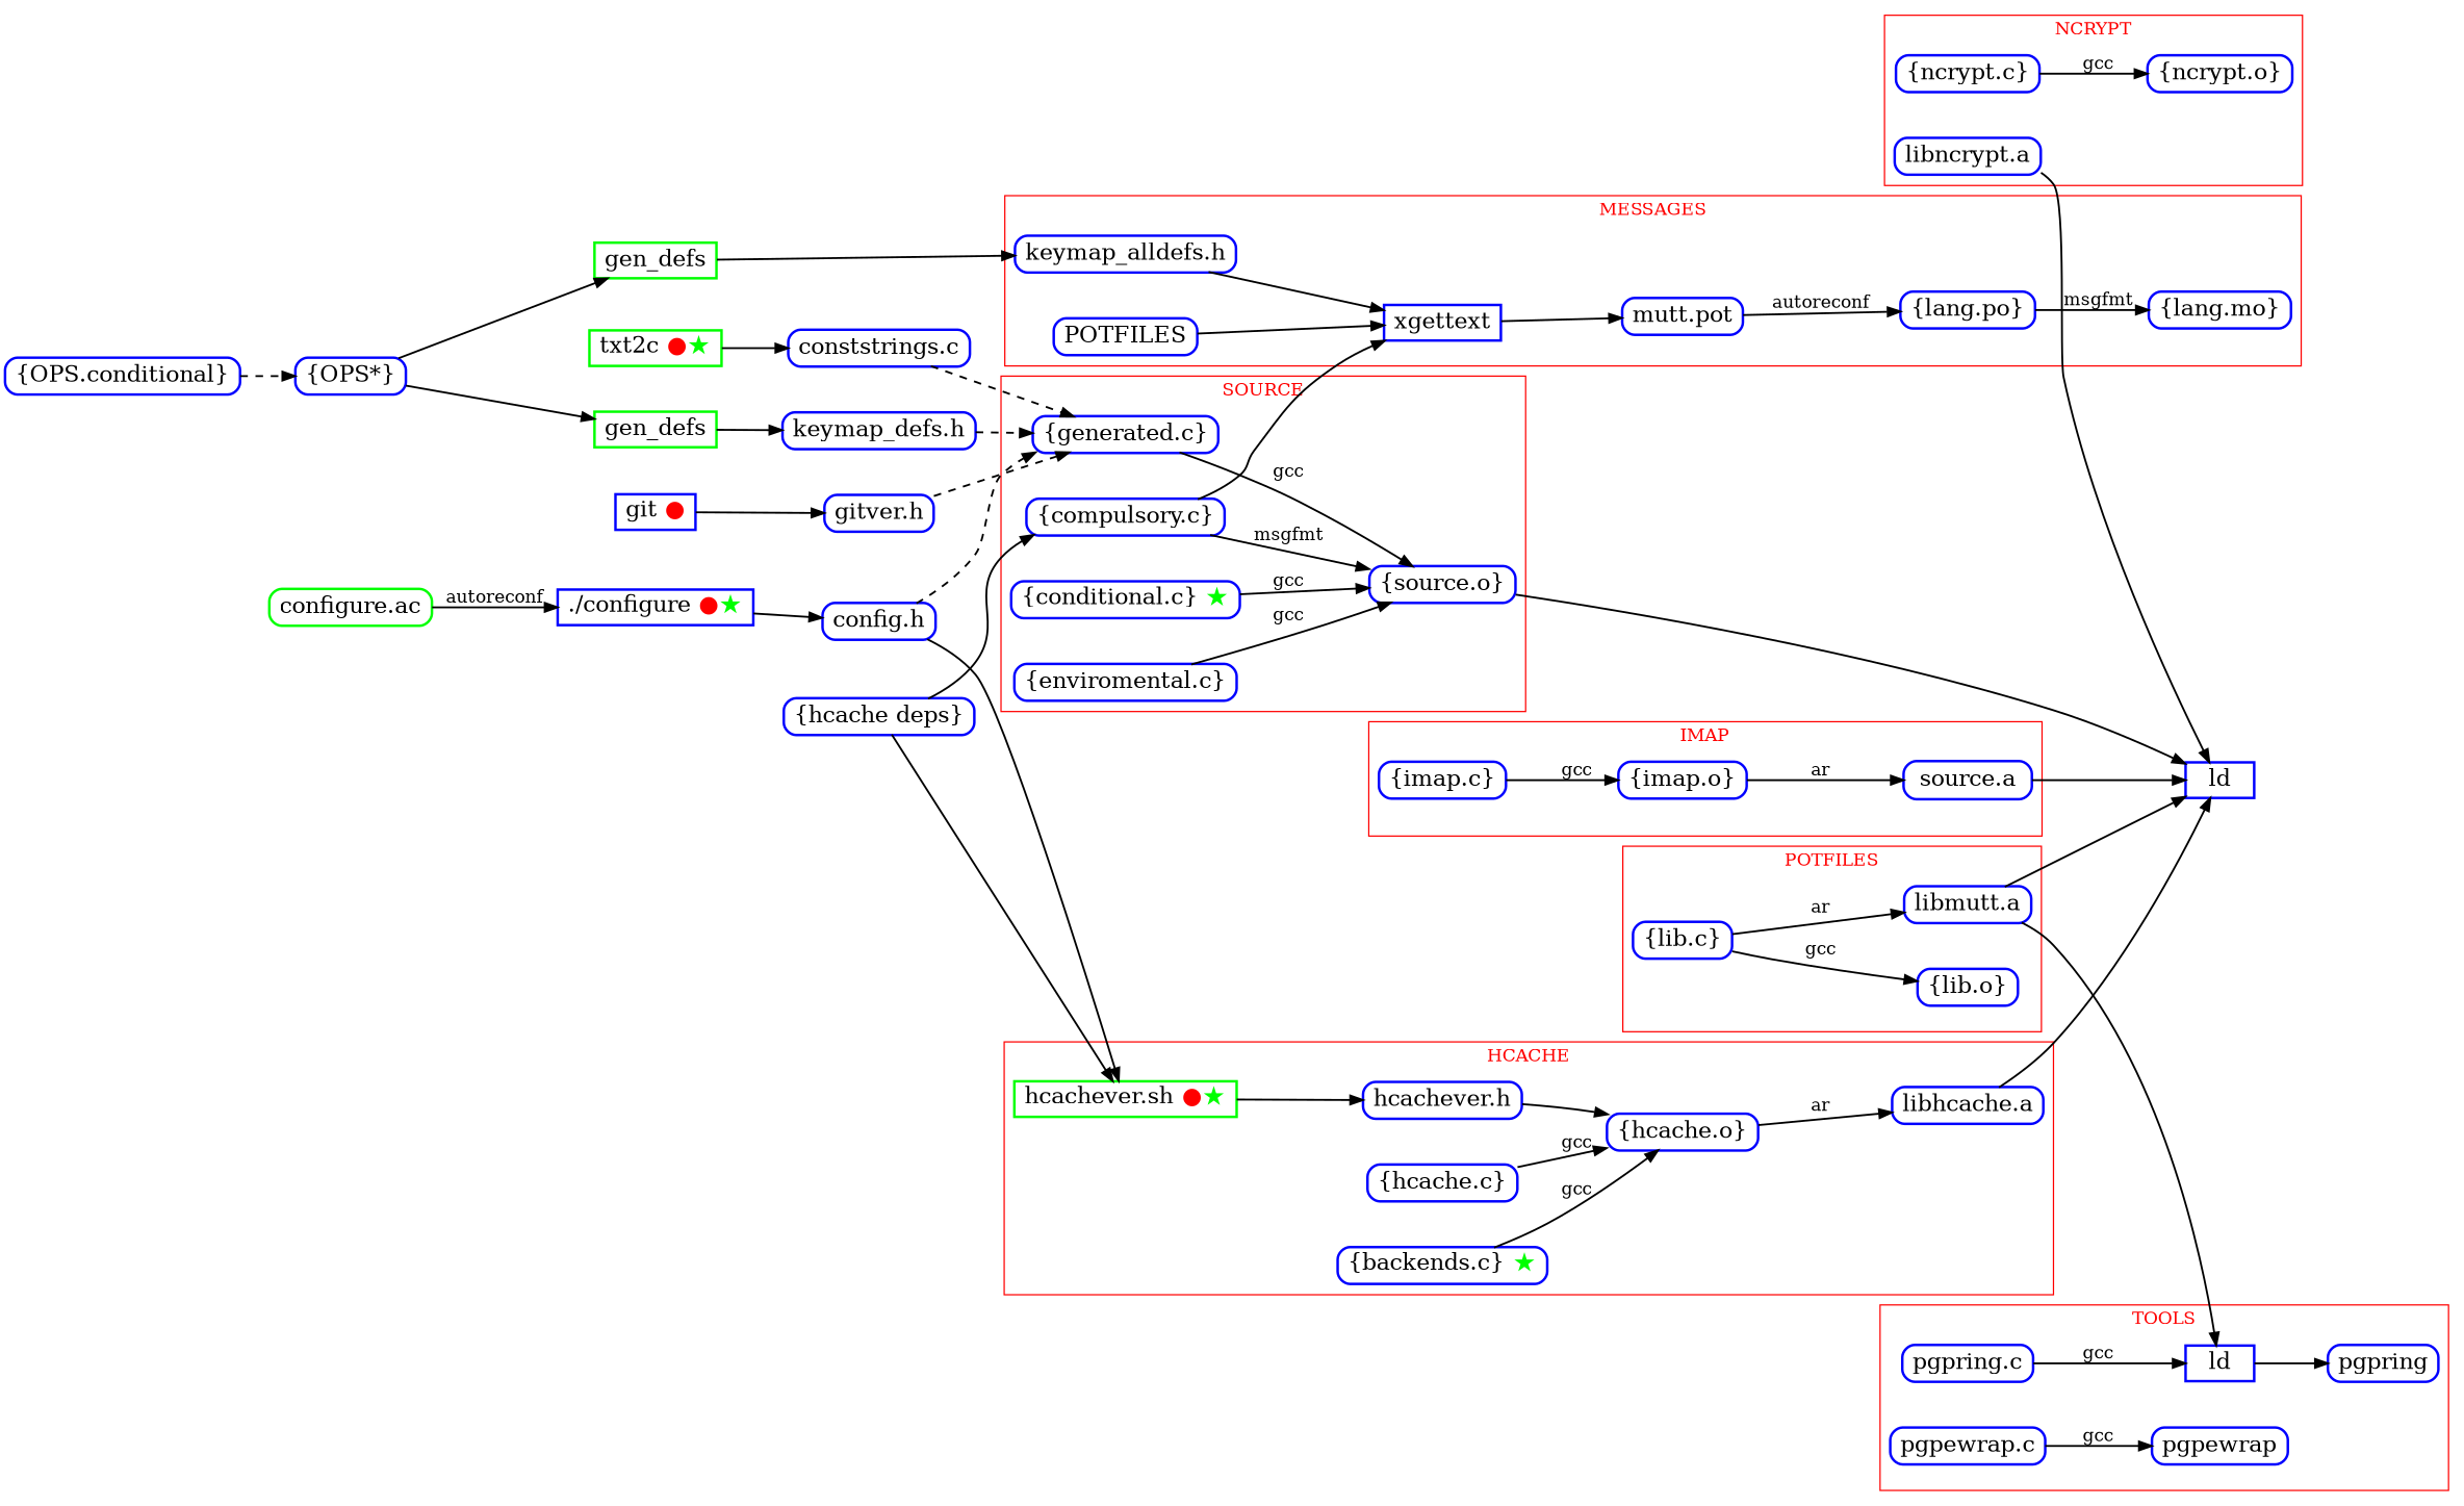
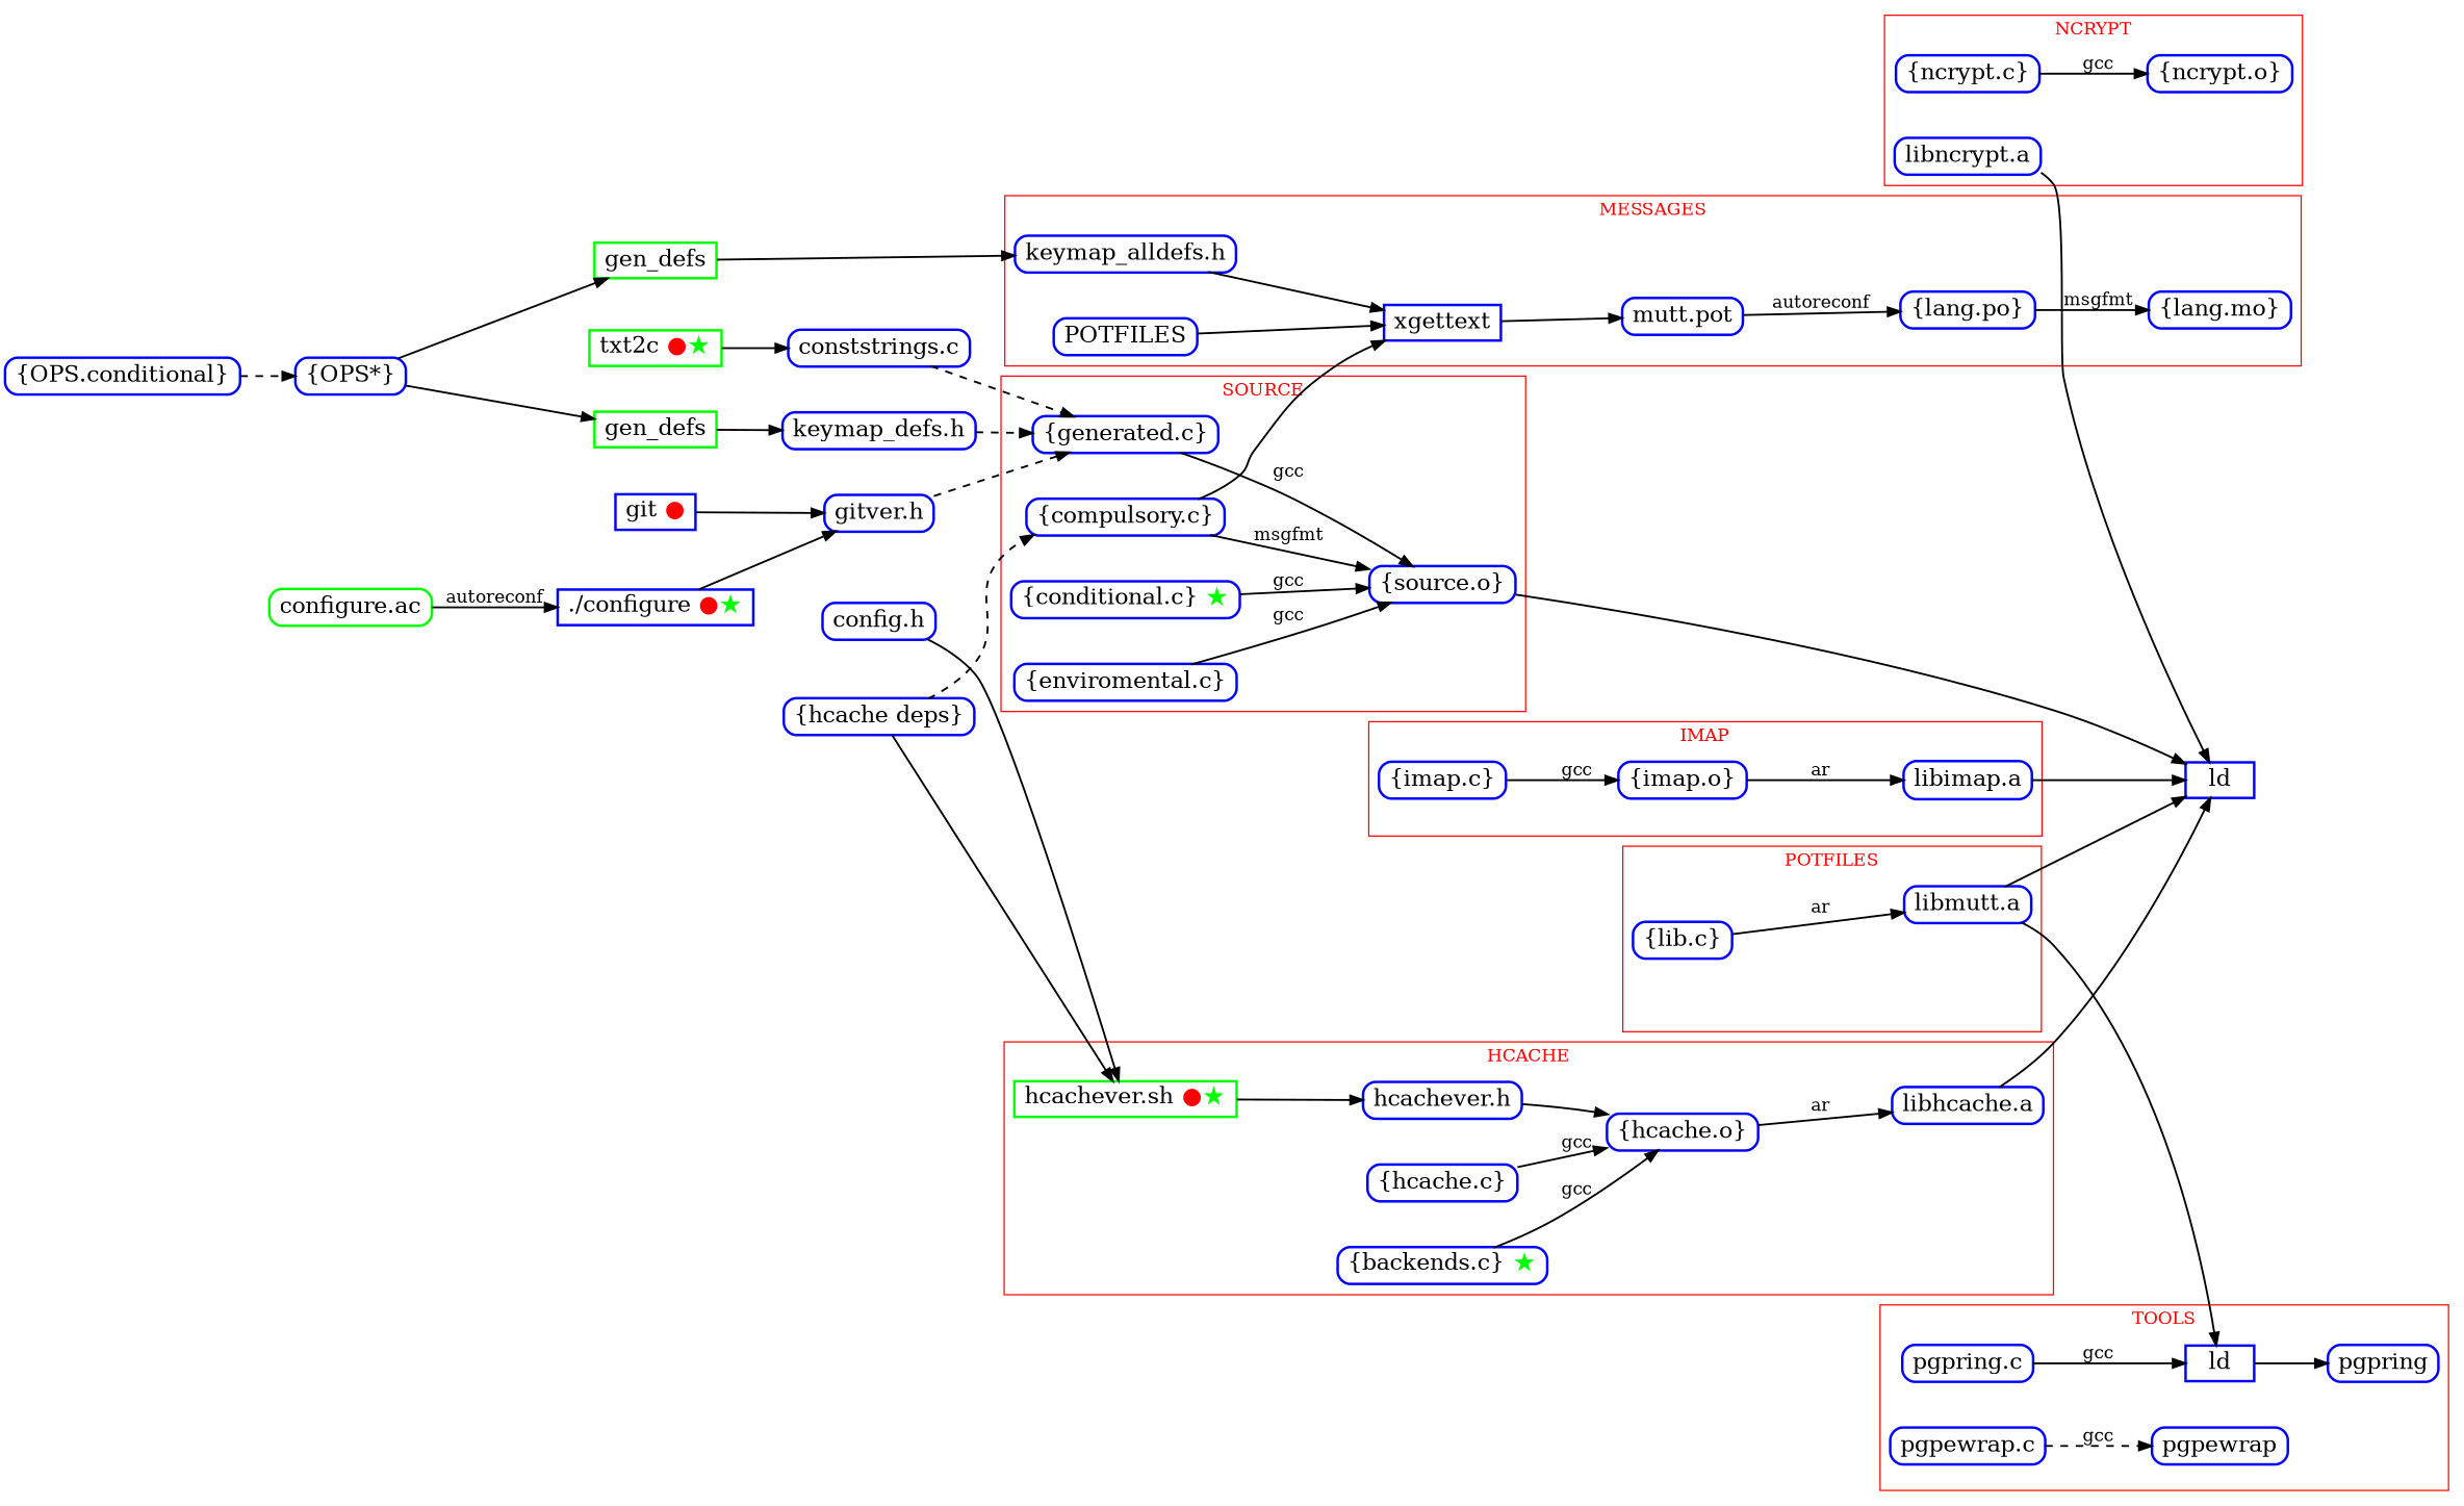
  digraph {
    nodesep=0.5
    rankdir=LR
    ranksep=0.3
    node [color=blue fontcolor=black fontsize=18 penwidth=2.0 shape=Mrecord style=solid]
    edge [arrowsize=1.0 color="#000000" penwidth=1.5]
    n1 [height=0.2 label="\{imap.c\}"]
    n2 [height=0.2 label="\{imap.o\}"]
-   n3 [height=0.2 label="source.a"]
+   n3 [height=0.2 label="libimap.a"]
    n4 [height=0.2 label="\{ncrypt.c\}"]
    n5 [height=0.2 label="\{ncrypt.o\}"]
    n6 [height=0.2 label="libncrypt.a"]
    n7 [color=green height=0.2 label=<hcachever.sh <font color="red">●</font><font color="green">★</font>> shape=box]
    n8 [height=0.2 label="hcachever.h"]
    n9 [height=0.2 label="\{hcache.c\}"]
    n10 [height=0.2 label="\{hcache.o\}"]
    n11 [height=0.2 label="libhcache.a"]
    n12 [height=0.2 label=<\{backends.c\} <font color="green">★</font>>]
    n13 [height=0.2 label="\{source.o\}"]
    n14 [height=0.2 label="\{generated.c\}"]
    n15 [height=0.2 label="\{compulsory.c\}"]
    n16 [height=0.2 label=<\{conditional.c\} <font color="green">★</font>>]
    n17 [height=0.2 label="\{enviromental.c\}"]
    n18 [height=0.2 label=xgettext shape=box]
    n19 [height=0.2 label="keymap_alldefs.h"]
    n20 [height=0.2 label="\{lang.mo\}"]
    n21 [height=0.2 label="\{lang.po\}"]
    n22 [height=0.2 label="mutt.pot"]
    POTFILES [height=0.2]
    n24 [height=0.2 label="\{lib.c\}"]
-   n25 [height=0.2 label="\{lib.o\}"]
    n26 [height=0.2 label="libmutt.a"]
    n27 [height=0.2 label=ld shape=box]
    pgpring [height=0.2]
    n29 [height=0.2 label="pgpewrap.c"]
    pgpewrap [height=0.2]
    n31 [height=0.2 label="pgpring.c"]
    n32 [height=0.2 label=ld shape=box]
    n33 [height=0.2 label="\{OPS*\}"]
    n34 [color=green height=0.2 label=gen_defs shape=box]
    n35 [color=green height=0.2 label=gen_defs shape=box]
    n36 [height=0.2 label="\{OPS.conditional\}"]
    n37 [color=green height=0.2 label="configure.ac"]
    n38 [height=0.2 label=<./configure <font color="red">●</font><font color="green">★</font>> shape=box]
    n39 [height=0.2 label="config.h"]
    n40 [height=0.2 label="conststrings.c"]
    n41 [height=0.2 label="gitver.h"]
    n42 [height=0.2 label="keymap_defs.h"]
    n43 [height=0.2 label="\{hcache deps\}"]
    n44 [height=0.2 label=<git <font color="red">●</font>> shape=box]
    n45 [color=green height=0.2 label=<txt2c <font color="red">●</font><font color="green">★</font>> shape=box]
    subgraph cluster_1 {
      color="#ff0000"
      fontcolor=red
      label=IMAP
      n1
      n2
      n3
    }
    subgraph cluster_2 {
      color="#ff0000"
      fontcolor=red
      label=NCRYPT
      n4
      n5
      n6
    }
    subgraph cluster_3 {
      color="#ff0000"
      fontcolor=red
      label=HCACHE
      n7
      n8
      n9
      n10
      n11
      n12
    }
    subgraph cluster_4 {
      color="#ff0000"
      fontcolor=red
      label=SOURCE
      n13
      n14
      n15
      n16
      n17
    }
    subgraph cluster_5 {
      color="#ff0000"
      fontcolor=red
      label=MESSAGES
      n18
      n19
      n20
      n21
      n22
      POTFILES
    }
    subgraph cluster_6 {
      color="#ff0000"
      fontcolor=red
      label=POTFILES
      n24
-     n25
      n26
    }
    subgraph cluster_7 {
      color="#ff0000"
      fontcolor=red
      label=TOOLS
      n27
      pgpring
      n29
      pgpewrap
      n31
    }
    n1 -> n2 [label=gcc]
    n2 -> n3 [label=ar]
    n3 -> n32
    n4 -> n5 [label=gcc]
    n6 -> n32
    n7 -> n8
    n8 -> n10
    n9 -> n10 [label=gcc]
    n10 -> n11 [label=ar]
    n11 -> n32
    n12 -> n10 [label=gcc]
    n13 -> n32
    n14 -> n13 [label=gcc]
    n15 -> n13 [label=msgfmt]
    n15 -> n18
    n16 -> n13 [label=gcc]
    n17 -> n13 [label=gcc]
    n18 -> n22
    n19 -> n18
    n21 -> n20 [label=msgfmt]
    n22 -> n21 [label=autoreconf]
    POTFILES -> n18
-   n24 -> n25 [label=gcc]
    n24 -> n26 [label=ar]
    n26 -> n27
    n26 -> n32
    n27 -> pgpring
-   n29 -> pgpewrap [label=gcc]
+   n29 -> pgpewrap [label=gcc style=dashed]
    n31 -> n27 [label=gcc]
    n33 -> n34
    n33 -> n35
    n34 -> n19
    n35 -> n42
    n36 -> n33 [style=dashed]
    n37 -> n38 [label=autoreconf]
-   n38 -> n39
+   n38 -> n41
    n39 -> n7
-   n39 -> n14 [style=dashed]
    n40 -> n14 [style=dashed]
    n41 -> n14 [style=dashed]
    n42 -> n14 [style=dashed]
    n43 -> n7
-   n43 -> n15 [style=solid]
+   n43 -> n15 [style=dashed]
    n44 -> n41
    n45 -> n40
  }
